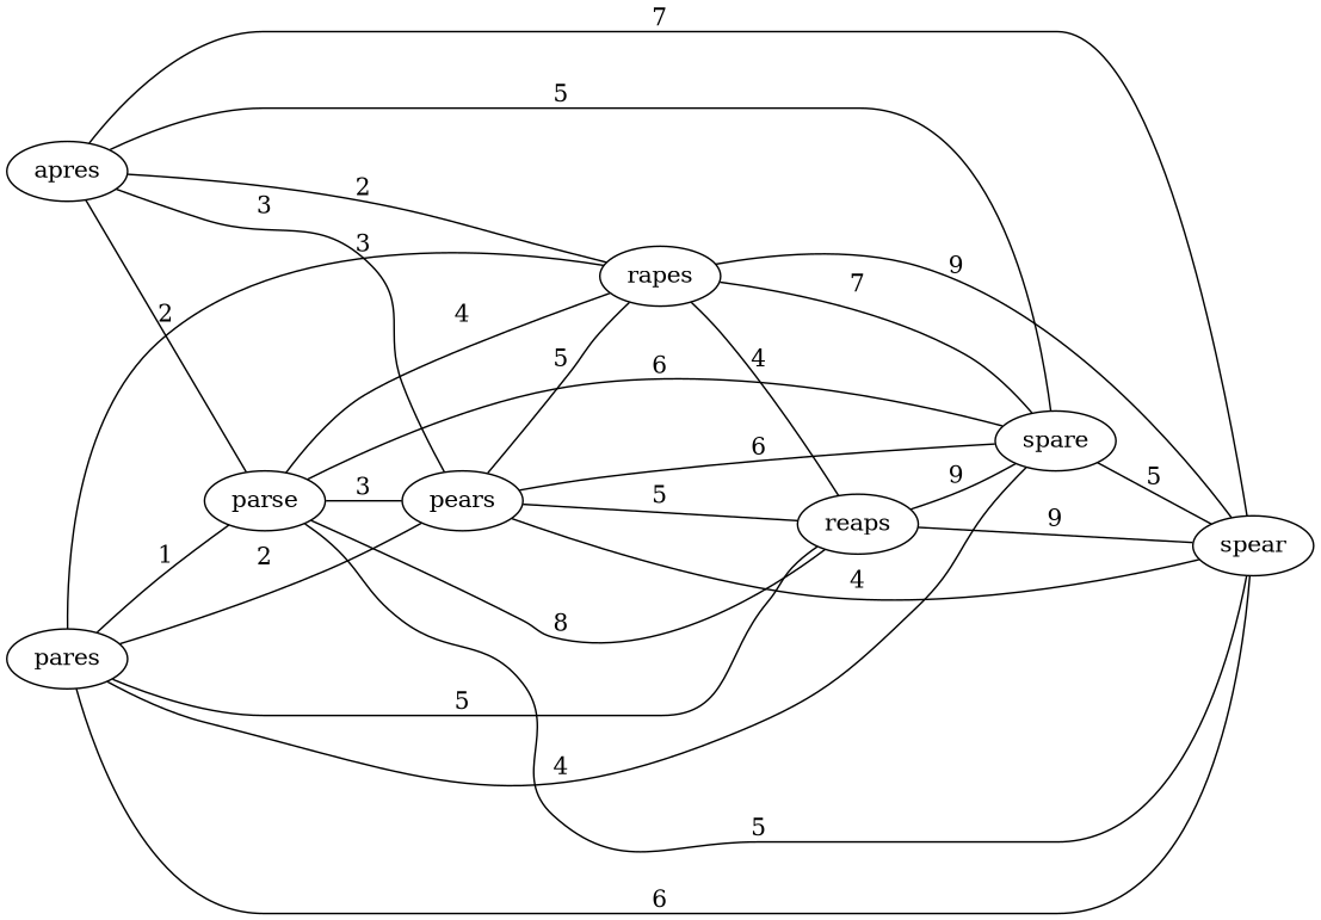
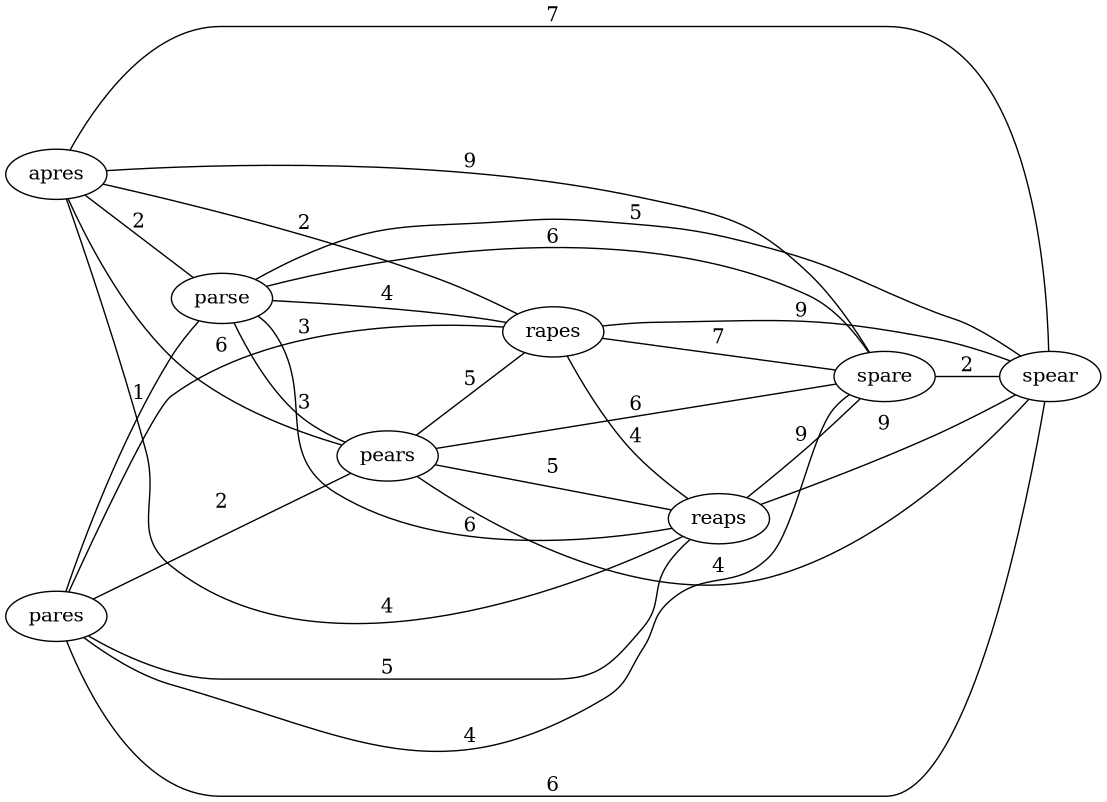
  graph {
    rankdir=LR
    apres
    parse
    pears
    rapes
    reaps
    spare
    spear
    pares
    apres -- parse [label=2]
-   apres -- pears [label=3]
+   apres -- pears [label=6]
    apres -- rapes [label=2]
-   apres -- spare [label=5]
+   apres -- reaps [label=4]
+   apres -- spare [label=9]
    apres -- spear [label=7]
    parse -- pears [label=3]
    parse -- rapes [label=4]
-   parse -- reaps [label=8]
+   parse -- reaps [label=6]
    parse -- spare [label=6]
    parse -- spear [label=5]
    pears -- rapes [label=5]
    pears -- reaps [label=5]
    pears -- spare [label=6]
    pears -- spear [label=4]
    rapes -- reaps [label=4]
    rapes -- spare [label=7]
    rapes -- spear [label=9]
    reaps -- spare [label=9]
    reaps -- spear [label=9]
-   spare -- spear [label=5]
+   spare -- spear [label=2]
    pares -- parse [label=1]
    pares -- pears [label=2]
    pares -- rapes [label=3]
    pares -- reaps [label=5]
    pares -- spare [label=4]
    pares -- spear [label=6]
  }
